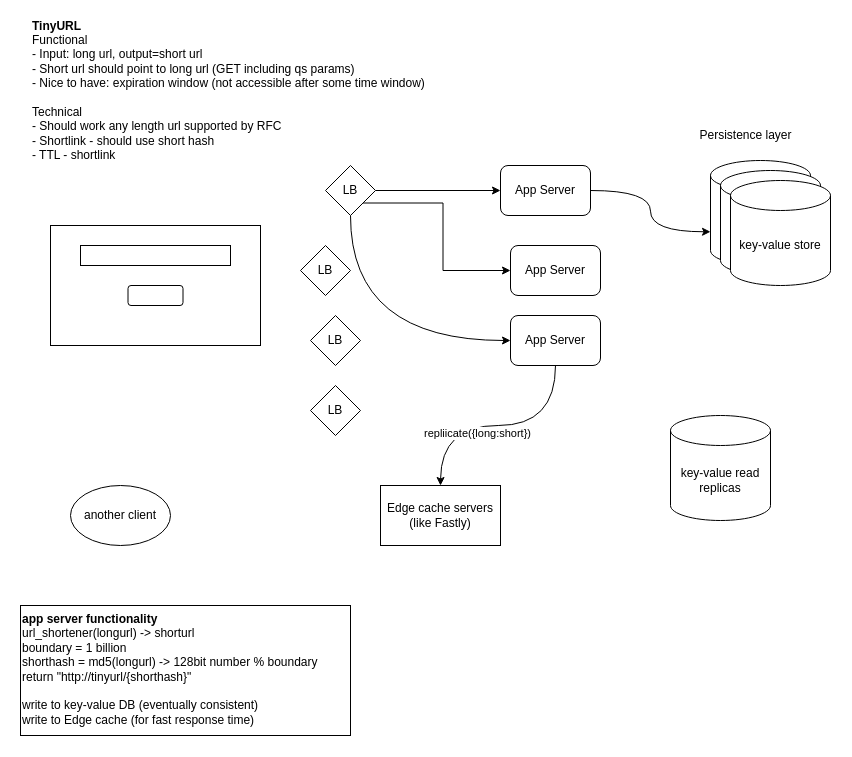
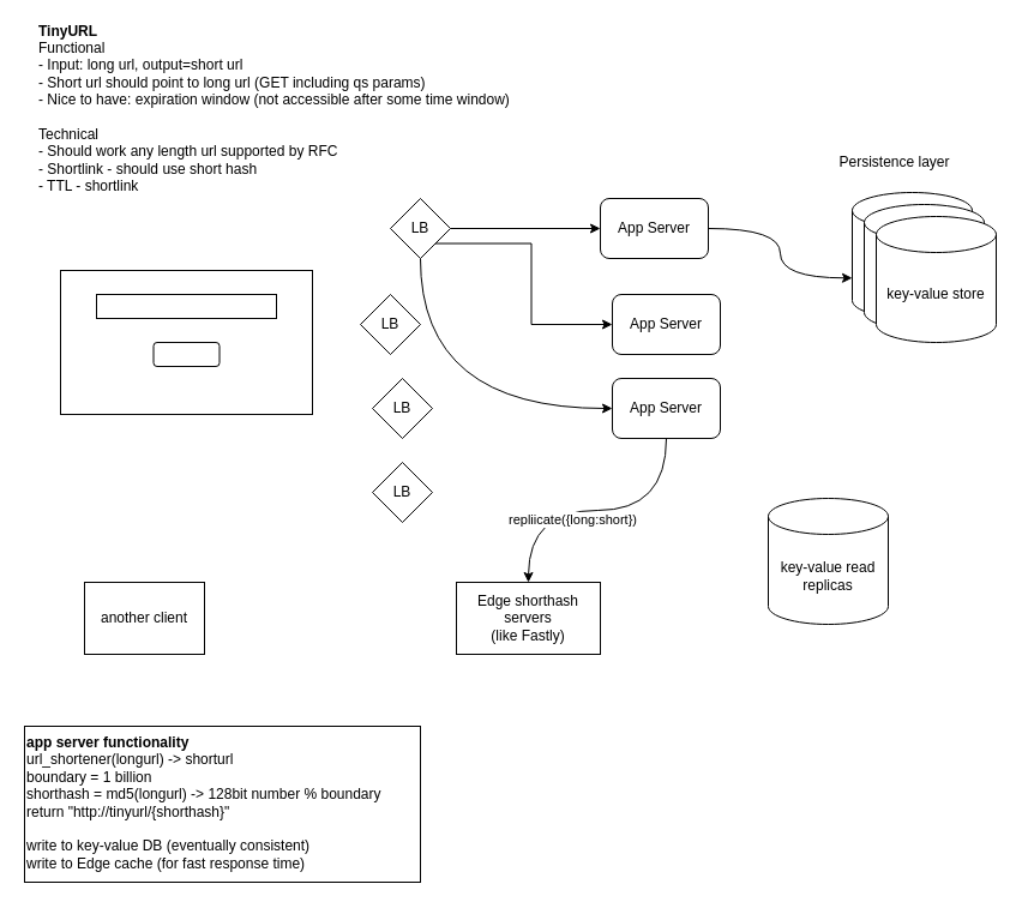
  <mxCell id="0" />
  <mxCell id="1" parent="0" />
  <mxCell id="2" value="&lt;b&gt;TinyURL&lt;/b&gt;&lt;br&gt;Functional&lt;br&gt;- Input: long url, output=short url&lt;br&gt;- Short url should point to long url (GET including qs params)&lt;br&gt;- Nice to have: expiration window (not accessible after some time window)&lt;br&gt;&lt;br&gt;Technical&lt;br&gt;- Should work any length url supported by RFC&lt;br&gt;- Shortlink - should use short hash&lt;br&gt;- TTL - shortlink" style="text;html=1;align=left;verticalAlign=middle;resizable=0;points=[];autosize=1;" vertex="1" parent="1"><mxGeometry x="30" y="20" width="410" height="140" as="geometry" /></mxCell>
  <mxCell id="3" value="" style="rounded=0;whiteSpace=wrap;html=1;" vertex="1" parent="1"><mxGeometry x="50" y="225" width="210" height="120" as="geometry" /></mxCell>
  <mxCell id="4" value="" style="rounded=0;whiteSpace=wrap;html=1;" vertex="1" parent="1"><mxGeometry x="80" y="245" width="150" height="20" as="geometry" /></mxCell>
  <mxCell id="5" value="" style="rounded=1;whiteSpace=wrap;html=1;" vertex="1" parent="1"><mxGeometry x="127.5" y="285" width="55" height="20" as="geometry" /></mxCell>
  <mxCell id="6" style="edgeStyle=orthogonalEdgeStyle;rounded=0;orthogonalLoop=1;jettySize=auto;html=1;exitX=1;exitY=0.5;exitDx=0;exitDy=0;" edge="1" parent="1" source="9" target="14"><mxGeometry relative="1" as="geometry" /></mxCell>
  <mxCell id="7" style="edgeStyle=orthogonalEdgeStyle;rounded=0;orthogonalLoop=1;jettySize=auto;html=1;exitX=1;exitY=1;exitDx=0;exitDy=0;entryX=0;entryY=0.5;entryDx=0;entryDy=0;" edge="1" parent="1" source="9" target="18"><mxGeometry relative="1" as="geometry" /></mxCell>
  <mxCell id="8" style="edgeStyle=orthogonalEdgeStyle;rounded=0;orthogonalLoop=1;jettySize=auto;html=1;exitX=0.5;exitY=1;exitDx=0;exitDy=0;entryX=0;entryY=0.5;entryDx=0;entryDy=0;curved=1;" edge="1" parent="1" source="9" target="17"><mxGeometry relative="1" as="geometry" /></mxCell>
  <mxCell id="9" value="LB" style="rhombus;whiteSpace=wrap;html=1;" vertex="1" parent="1"><mxGeometry x="325" y="165" width="50" height="50" as="geometry" /></mxCell>
  <mxCell id="10" value="LB" style="rhombus;whiteSpace=wrap;html=1;" vertex="1" parent="1"><mxGeometry x="310" y="385" width="50" height="50" as="geometry" /></mxCell>
  <mxCell id="11" value="LB" style="rhombus;whiteSpace=wrap;html=1;" vertex="1" parent="1"><mxGeometry x="300" y="245" width="50" height="50" as="geometry" /></mxCell>
  <mxCell id="12" value="LB" style="rhombus;whiteSpace=wrap;html=1;" vertex="1" parent="1"><mxGeometry x="310" y="315" width="50" height="50" as="geometry" /></mxCell>
  <mxCell id="13" style="edgeStyle=orthogonalEdgeStyle;curved=1;rounded=0;orthogonalLoop=1;jettySize=auto;html=1;exitX=1;exitY=0.5;exitDx=0;exitDy=0;entryX=0;entryY=0;entryDx=0;entryDy=71.25;entryPerimeter=0;" edge="1" parent="1" source="14" target="19"><mxGeometry relative="1" as="geometry" /></mxCell>
  <mxCell id="14" value="App Server" style="rounded=1;whiteSpace=wrap;html=1;" vertex="1" parent="1"><mxGeometry x="500" y="165" width="90" height="50" as="geometry" /></mxCell>
  <mxCell id="15" style="edgeStyle=orthogonalEdgeStyle;curved=1;rounded=0;orthogonalLoop=1;jettySize=auto;html=1;exitX=0.5;exitY=1;exitDx=0;exitDy=0;" edge="1" parent="1" source="17"><mxGeometry relative="1" as="geometry"><mxPoint x="440" y="485" as="targetPoint" /></mxGeometry></mxCell>
  <mxCell id="16" value="repliicate({long:short})" style="edgeLabel;html=1;align=center;verticalAlign=middle;resizable=0;points=[];" vertex="1" connectable="0" parent="15"><mxGeometry x="0.183" y="7" relative="1" as="geometry"><mxPoint as="offset" /></mxGeometry></mxCell>
  <mxCell id="17" value="App Server" style="rounded=1;whiteSpace=wrap;html=1;" vertex="1" parent="1"><mxGeometry x="510" y="315" width="90" height="50" as="geometry" /></mxCell>
  <mxCell id="18" value="App Server" style="rounded=1;whiteSpace=wrap;html=1;" vertex="1" parent="1"><mxGeometry x="510" y="245" width="90" height="50" as="geometry" /></mxCell>
  <mxCell id="19" value="key-value store" style="shape=cylinder3;whiteSpace=wrap;html=1;boundedLbl=1;backgroundOutline=1;size=15;" vertex="1" parent="1"><mxGeometry x="710" y="160" width="100" height="105" as="geometry" /></mxCell>
  <mxCell id="20" value="Persistence layer" style="text;html=1;align=center;verticalAlign=middle;resizable=0;points=[];autosize=1;" vertex="1" parent="1"><mxGeometry x="690" y="125" width="110" height="20" as="geometry" /></mxCell>
  <mxCell id="21" value="key-value store" style="shape=cylinder3;whiteSpace=wrap;html=1;boundedLbl=1;backgroundOutline=1;size=15;" vertex="1" parent="1"><mxGeometry x="720" y="170" width="100" height="105" as="geometry" /></mxCell>
  <mxCell id="22" value="key-value store" style="shape=cylinder3;whiteSpace=wrap;html=1;boundedLbl=1;backgroundOutline=1;size=15;" vertex="1" parent="1"><mxGeometry x="730" y="180" width="100" height="105" as="geometry" /></mxCell>
- <mxCell id="23" value="key-value read replicas" style="shape=cylinder3;whiteSpace=wrap;html=1;boundedLbl=1;backgroundOutline=1;size=15;" vertex="1" parent="1"><mxGeometry x="670" y="415" width="100" height="105" as="geometry" /></mxCell>
- <mxCell id="24" value="Edge cache servers&lt;br&gt;(like Fastly)" style="rounded=0;whiteSpace=wrap;html=1;" vertex="1" parent="1"><mxGeometry x="380" y="485" width="120" height="60" as="geometry" /></mxCell>
- <mxCell id="25" value="another client" style="ellipse;whiteSpace=wrap;html=1;" vertex="1" parent="1"><mxGeometry x="70" y="485" width="100" height="60" as="geometry" /></mxCell>
+ <mxCell id="23" value="key-value read replicas" style="shape=cylinder3;whiteSpace=wrap;html=1;boundedLbl=1;backgroundOutline=1;size=15;" vertex="1" parent="1"><mxGeometry x="640" y="415" width="100" height="105" as="geometry" /></mxCell>
+ <mxCell id="24" value="Edge shorthash servers&lt;br&gt;(like Fastly)" style="rounded=0;whiteSpace=wrap;html=1;" vertex="1" parent="1"><mxGeometry x="380" y="485" width="120" height="60" as="geometry" /></mxCell>
+ <mxCell id="25" value="another client" style="rounded=0;whiteSpace=wrap;html=1;" vertex="1" parent="1"><mxGeometry x="70" y="485" width="100" height="60" as="geometry" /></mxCell>
  <mxCell id="26" value="&lt;b&gt;app server functionality&lt;/b&gt;&lt;br&gt;url_shortener(longurl) -&amp;gt; shorturl&lt;br&gt;boundary = 1 billion&lt;br&gt;shorthash = md5(longurl) -&amp;gt; 128bit number % boundary&lt;br&gt;return &quot;http://tinyurl/{shorthash}&quot;&lt;br&gt;&lt;br&gt;write to key-value DB (eventually consistent)&lt;br&gt;write to Edge cache (for fast response time)" style="whiteSpace=wrap;html=1;align=left;verticalAlign=top;" vertex="1" parent="1"><mxGeometry x="20" y="605" width="330" height="130" as="geometry" /></mxCell>
